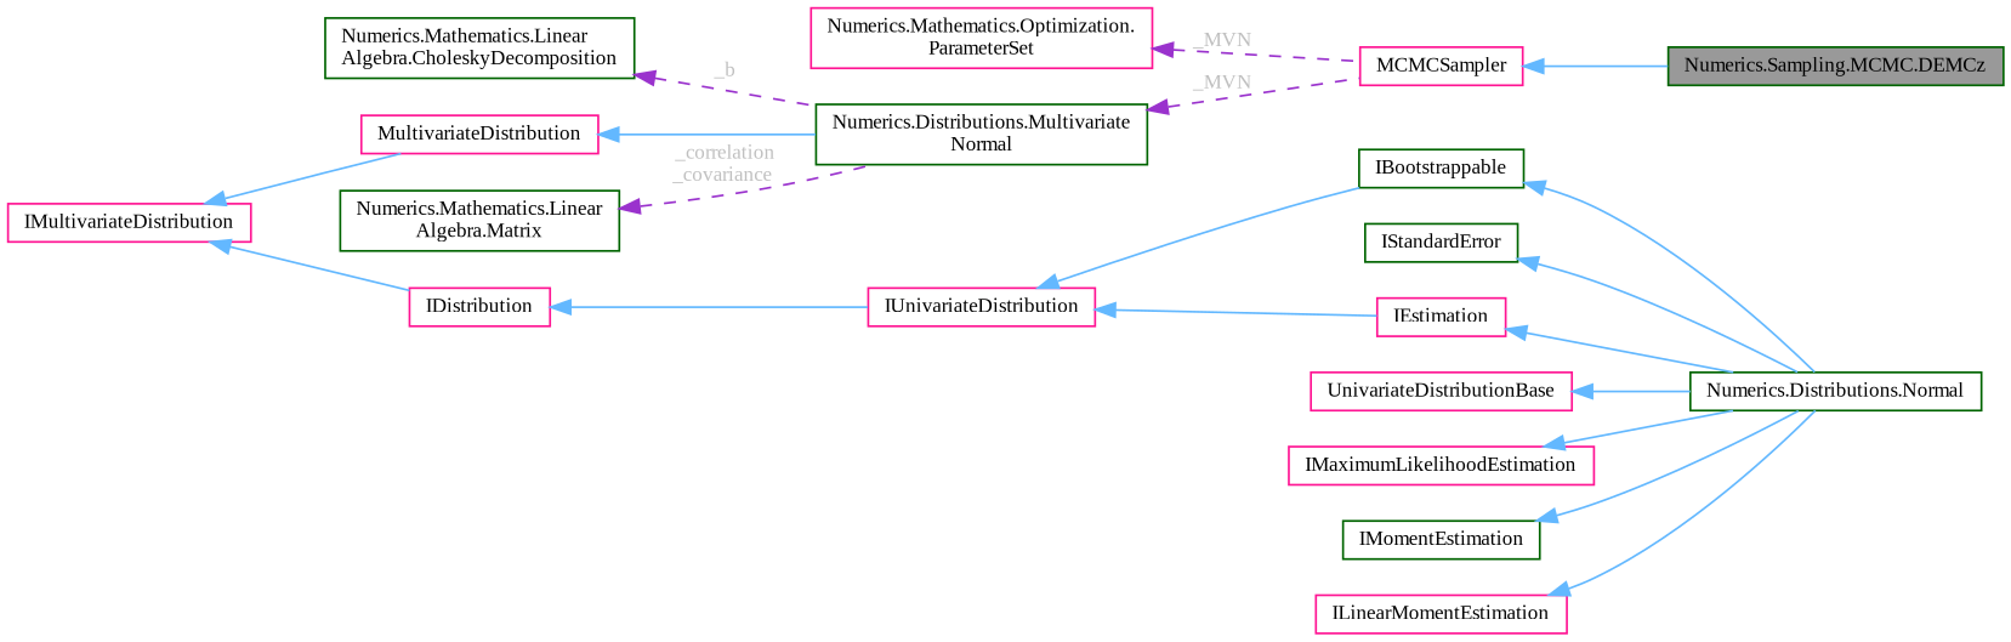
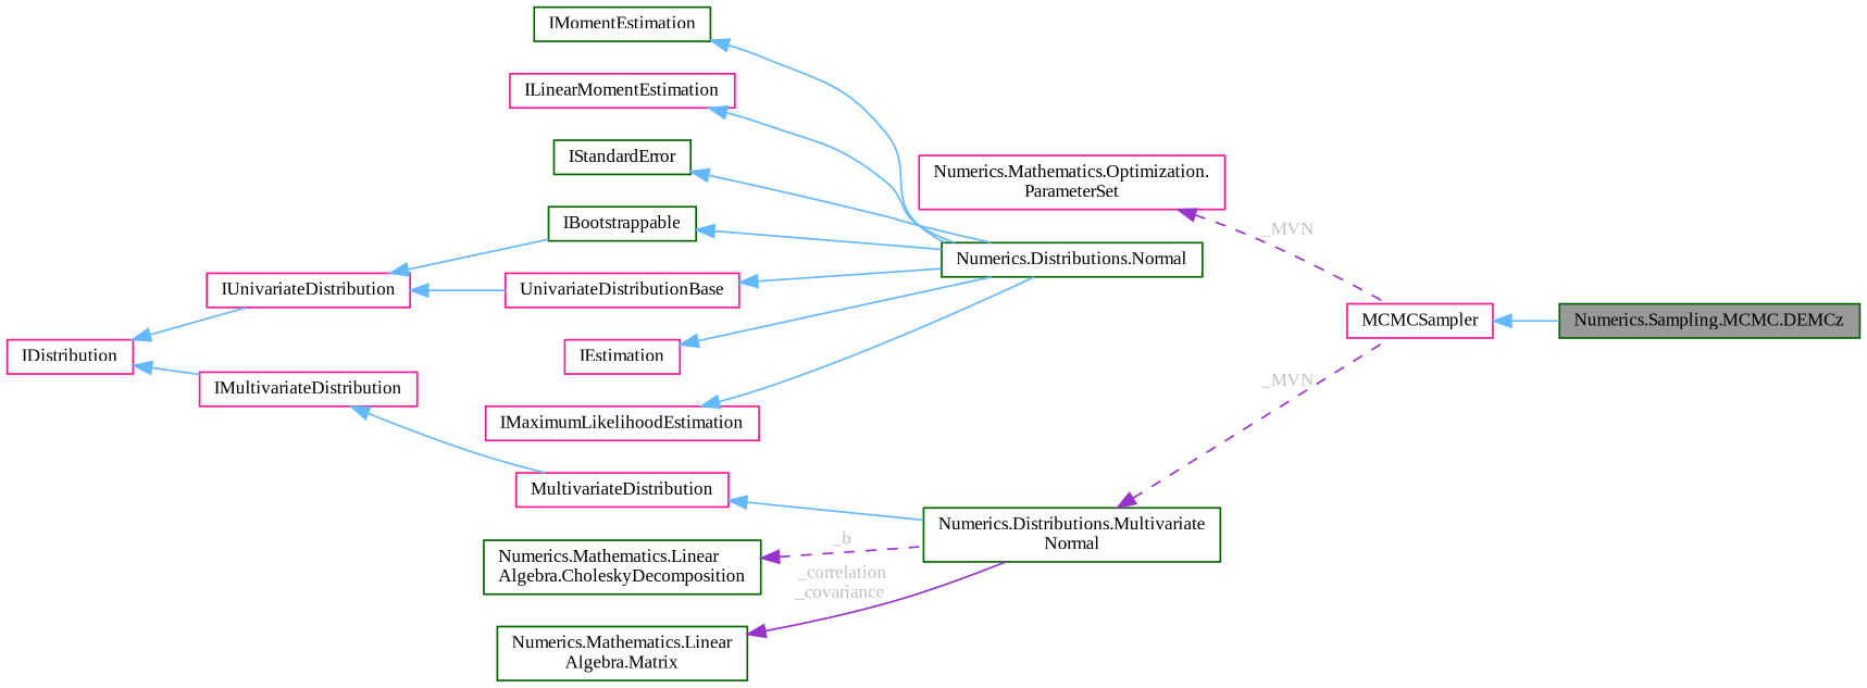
  digraph {
    fontname="Liberation Serif"
    rankdir=LR
    node [color=deeppink fillcolor=white fontname="Liberation Serif" fontsize=10 shape=box style=filled]
    edge [color=steelblue1 dir=back fontname="Liberation Serif" fontsize=10 labelfontname=Helvetica labelfontsize=10 style=solid]
    n1 [color=darkgreen fillcolor=grey60 fontcolor=black height=0.2 label="Numerics.Sampling.MCMC.DEMCz" width=0.4]
    n2 [height=0.2 label=MCMCSampler width=0.4]
    n3 [height=0.2 label="Numerics.Mathematics.Optimization.\lParameterSet" width=0.4]
    n4 [color=darkgreen height=0.2 label="Numerics.Distributions.Multivariate\lNormal" width=0.4]
    n5 [height=0.2 label=MultivariateDistribution width=0.4]
    n6 [height=0.2 label=IMultivariateDistribution width=0.4]
    n7 [height=0.2 label=IDistribution width=0.4]
    n8 [height=0.2 label=IUnivariateDistribution width=0.4]
    n9 [height=0.2 label=UnivariateDistributionBase width=0.4]
    n10 [color=darkgreen height=0.2 label=IBootstrappable width=0.4]
    n11 [color=darkgreen height=0.2 label="Numerics.Mathematics.Linear\lAlgebra.Matrix" width=0.4]
    n12 [color=darkgreen height=0.2 label="Numerics.Mathematics.Linear\lAlgebra.CholeskyDecomposition" width=0.4]
    n13 [color=darkgreen height=0.2 label="Numerics.Distributions.Normal" width=0.4]
    n14 [height=0.2 label=IEstimation width=0.4]
    n15 [height=0.2 label=IMaximumLikelihoodEstimation width=0.4]
    n16 [color=darkgreen height=0.2 label=IMomentEstimation width=0.4]
    n17 [height=0.2 label=ILinearMomentEstimation width=0.4]
    n18 [color=darkgreen height=0.2 label=IStandardError width=0.4]
    n2 -> n1
    n3 -> n2 [color=darkorchid3 fontcolor=grey label=" _MVN" style=dashed]
    n4 -> n2 [color=darkorchid3 fontcolor=grey label=" _MVN" style=dashed]
    n5 -> n4
    n6 -> n5
-   n6 -> n7
+   n7 -> n6
    n7 -> n8
-   n8 -> n14
+   n8 -> n9
    n8 -> n10
    n9 -> n13
    n10 -> n13
-   n11 -> n4 [color=darkorchid3 fontcolor=grey label=" _correlation\n_covariance" style=dashed]
+   n11 -> n4 [color=darkorchid3 fontcolor=grey label=" _correlation\n_covariance"]
    n12 -> n4 [color=darkorchid3 fontcolor=grey label=" _b" style=dashed]
    n14 -> n13
    n15 -> n13
    n16 -> n13
    n17 -> n13
    n18 -> n13
  }
